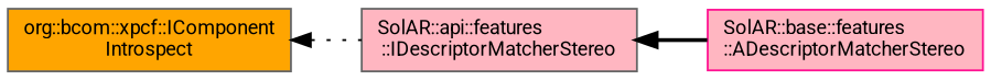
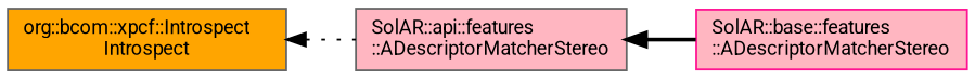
  digraph {
    fontname=Roboto
    rankdir=LR
    node [color=gray40 fillcolor=lightpink fontname=Roboto fontsize=10 shape=record style=filled]
    edge [color=black dir=back fontname=Roboto fontsize=10 labelfontname=Helvetica labelfontsize=10]
    n1 [color=deeppink fontcolor=black height=0.2 label="SolAR::base::features\l::ADescriptorMatcherStereo" width=0.4]
-   n2 [height=0.2 label="SolAR::api::features\l::IDescriptorMatcherStereo" width=0.4]
-   n3 [fillcolor=orange height=0.2 label="org::bcom::xpcf::IComponent\lIntrospect" width=0.4]
+   n2 [height=0.2 label="SolAR::api::features\l::ADescriptorMatcherStereo" width=0.4]
+   n3 [fillcolor=orange height=0.2 label="org::bcom::xpcf::Introspect\lIntrospect" width=0.4]
    n2 -> n1 [style=bold]
    n3 -> n2 [style=dotted]
  }
